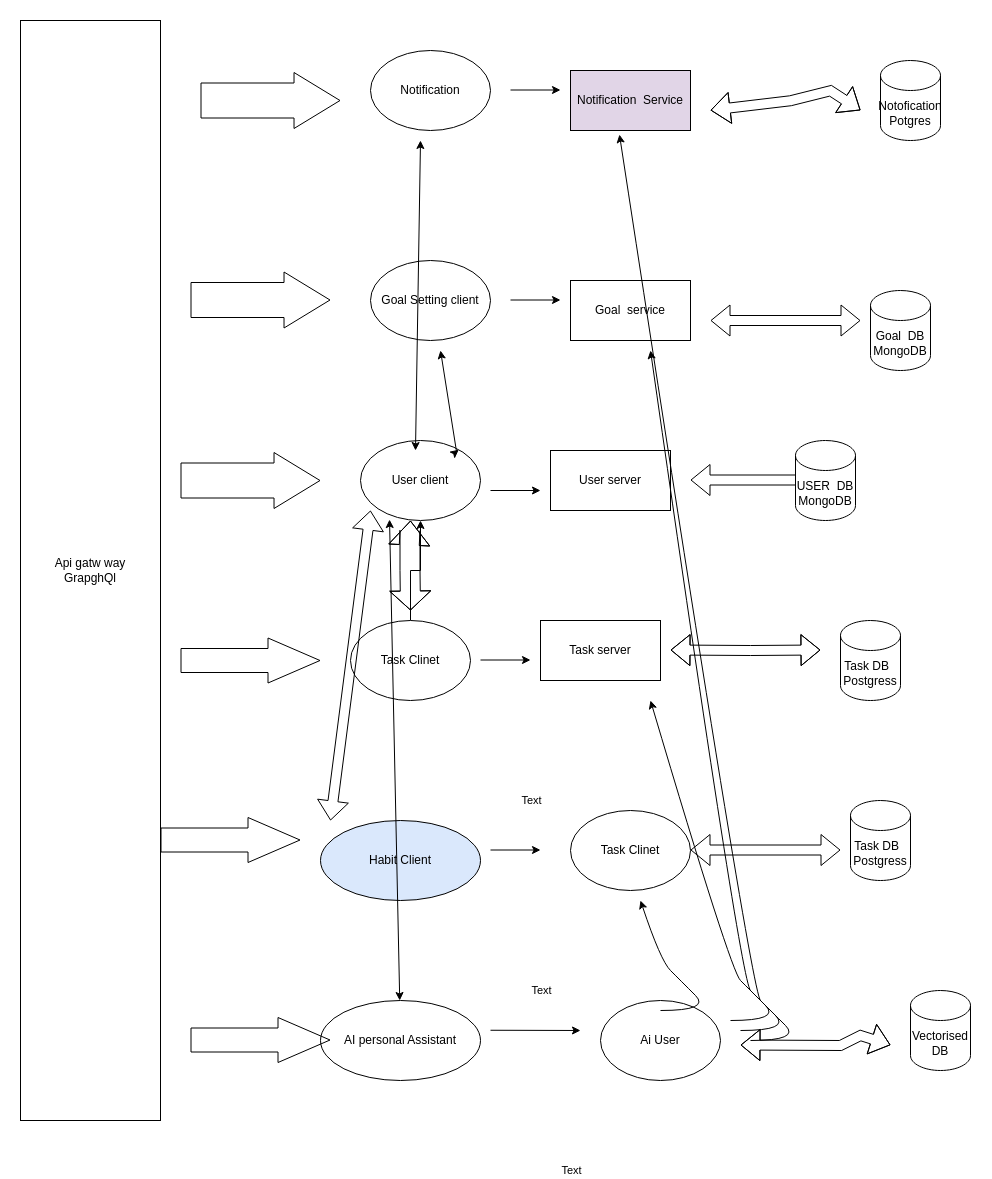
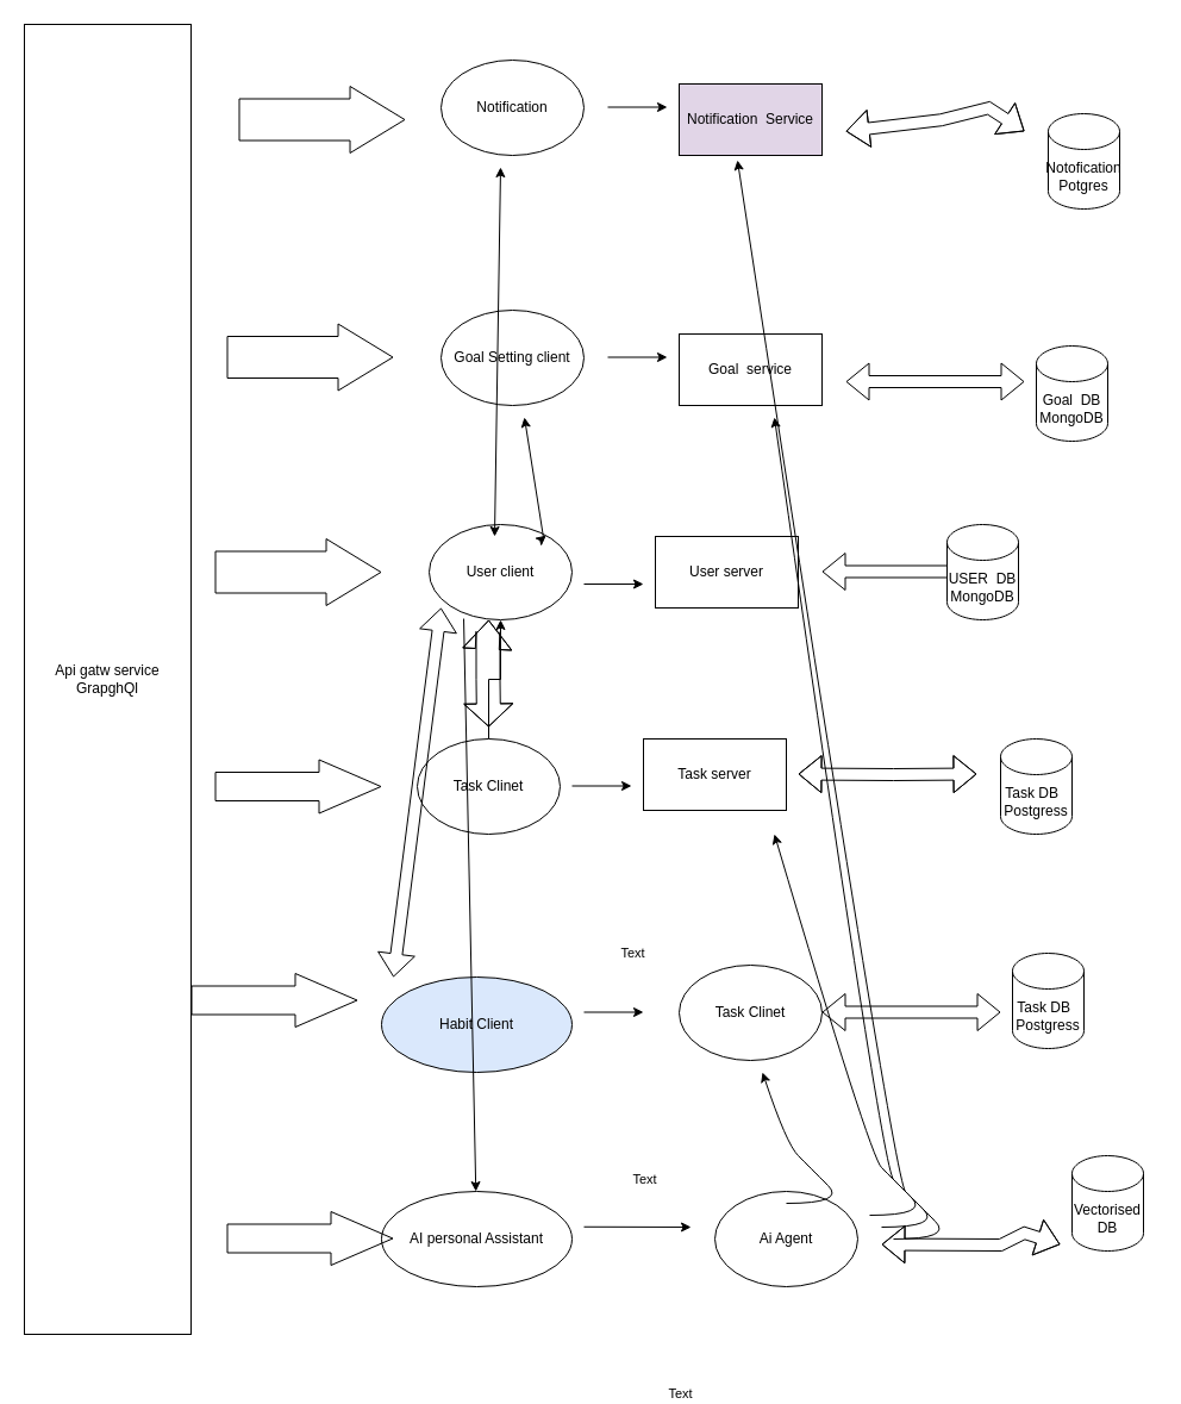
  <mxCell id="0" />
  <mxCell id="1" parent="0" />
- <mxCell id="2" value="Api gatw way&lt;div&gt;GrapghQl&lt;/div&gt;" style="rounded=0;whiteSpace=wrap;html=1;" vertex="1" parent="1"><mxGeometry x="20" y="20" width="140" height="1100" as="geometry" /></mxCell>
+ <mxCell id="2" value="Api gatw service&lt;div&gt;GrapghQl&lt;/div&gt;" style="rounded=0;whiteSpace=wrap;html=1;" vertex="1" parent="1"><mxGeometry x="20" y="20" width="140" height="1100" as="geometry" /></mxCell>
  <mxCell id="3" value="" style="shape=flexArrow;endArrow=classic;html=1;rounded=0;width=35;endSize=14.99;" edge="1" parent="1"><mxGeometry width="50" height="50" relative="1" as="geometry"><mxPoint x="180" y="480" as="sourcePoint" /><mxPoint x="320" y="480" as="targetPoint" /></mxGeometry></mxCell>
  <mxCell id="4" value="User client" style="ellipse;whiteSpace=wrap;html=1;" vertex="1" parent="1"><mxGeometry x="360" y="440" width="120" height="80" as="geometry" /></mxCell>
  <mxCell id="5" value="User server" style="rounded=0;whiteSpace=wrap;html=1;" vertex="1" parent="1"><mxGeometry x="550" y="450" width="120" height="60" as="geometry" /></mxCell>
  <mxCell id="6" value="" style="endArrow=classic;html=1;rounded=0;" edge="1" parent="1"><mxGeometry width="50" height="50" relative="1" as="geometry"><mxPoint x="490" y="490" as="sourcePoint" /><mxPoint x="540" y="490" as="targetPoint" /></mxGeometry></mxCell>
  <mxCell id="7" value="" style="shape=flexArrow;endArrow=classic;startArrow=classic;html=1;rounded=0;" edge="1" parent="1"><mxGeometry width="100" height="100" relative="1" as="geometry"><mxPoint x="690" y="479.5" as="sourcePoint" /><mxPoint x="840" y="479.5" as="targetPoint" /></mxGeometry></mxCell>
  <mxCell id="8" value="USER&amp;nbsp; DB&lt;div&gt;MongoDB&lt;/div&gt;" style="shape=cylinder3;whiteSpace=wrap;html=1;boundedLbl=1;backgroundOutline=1;size=15;" vertex="1" parent="1"><mxGeometry x="795" y="440" width="60" height="80" as="geometry" /></mxCell>
  <mxCell id="9" value="" style="shape=flexArrow;endArrow=classic;html=1;rounded=0;width=24;endSize=17;" edge="1" parent="1"><mxGeometry width="50" height="50" relative="1" as="geometry"><mxPoint x="180" y="660" as="sourcePoint" /><mxPoint x="320" y="660" as="targetPoint" /></mxGeometry></mxCell>
  <mxCell id="10" value="" style="edgeStyle=orthogonalEdgeStyle;rounded=0;orthogonalLoop=1;jettySize=auto;html=1;" edge="1" parent="1" source="11" target="4"><mxGeometry relative="1" as="geometry" /></mxCell>
  <mxCell id="11" value="Task Clinet" style="ellipse;whiteSpace=wrap;html=1;" vertex="1" parent="1"><mxGeometry x="350" y="620" width="120" height="80" as="geometry" /></mxCell>
  <mxCell id="12" value="" style="shape=flexArrow;endArrow=classic;startArrow=classic;html=1;rounded=0;width=20;endSize=7.68;" edge="1" parent="1"><mxGeometry width="100" height="100" relative="1" as="geometry"><mxPoint x="410" y="610" as="sourcePoint" /><mxPoint x="410" y="520" as="targetPoint" /><Array as="points"><mxPoint x="409.5" y="570" /><mxPoint x="409.5" y="530" /></Array></mxGeometry></mxCell>
  <mxCell id="13" value="" style="endArrow=classic;html=1;rounded=0;" edge="1" parent="1"><mxGeometry width="50" height="50" relative="1" as="geometry"><mxPoint x="480" y="659.5" as="sourcePoint" /><mxPoint x="530" y="659.5" as="targetPoint" /></mxGeometry></mxCell>
  <mxCell id="14" value="Text" style="edgeLabel;html=1;align=center;verticalAlign=middle;resizable=0;points=[];" vertex="1" connectable="0" parent="13"><mxGeometry x="0.48" y="1" relative="1" as="geometry"><mxPoint x="13" y="141" as="offset" /></mxGeometry></mxCell>
  <mxCell id="15" value="Task server" style="rounded=0;whiteSpace=wrap;html=1;" vertex="1" parent="1"><mxGeometry x="540" y="620" width="120" height="60" as="geometry" /></mxCell>
  <mxCell id="16" value="" style="shape=flexArrow;endArrow=classic;startArrow=classic;html=1;rounded=0;" edge="1" parent="1"><mxGeometry width="100" height="100" relative="1" as="geometry"><mxPoint x="670" y="649.5" as="sourcePoint" /><mxPoint x="820" y="649.5" as="targetPoint" /><Array as="points"><mxPoint x="750" y="650" /></Array></mxGeometry></mxCell>
  <mxCell id="17" value="Task DB&amp;nbsp;&amp;nbsp;&lt;div&gt;Postgress&lt;/div&gt;" style="shape=cylinder3;whiteSpace=wrap;html=1;boundedLbl=1;backgroundOutline=1;size=15;" vertex="1" parent="1"><mxGeometry x="840" y="620" width="60" height="80" as="geometry" /></mxCell>
  <mxCell id="18" value="" style="shape=flexArrow;endArrow=classic;startArrow=classic;html=1;rounded=0;" edge="1" parent="1"><mxGeometry width="100" height="100" relative="1" as="geometry"><mxPoint x="330" y="820" as="sourcePoint" /><mxPoint x="370" y="510" as="targetPoint" /></mxGeometry></mxCell>
  <mxCell id="19" value="Habit Client" style="ellipse;whiteSpace=wrap;html=1;fillColor=#dae8fc;" vertex="1" parent="1"><mxGeometry x="320" y="820" width="160" height="80" as="geometry" /></mxCell>
  <mxCell id="20" value="Task Clinet" style="ellipse;whiteSpace=wrap;html=1;" vertex="1" parent="1"><mxGeometry x="570" y="810" width="120" height="80" as="geometry" /></mxCell>
  <mxCell id="21" value="" style="endArrow=classic;html=1;rounded=0;" edge="1" parent="1"><mxGeometry width="50" height="50" relative="1" as="geometry"><mxPoint x="490" y="849.5" as="sourcePoint" /><mxPoint x="540" y="849.5" as="targetPoint" /><Array as="points" /></mxGeometry></mxCell>
  <mxCell id="22" value="Text" style="edgeLabel;html=1;align=center;verticalAlign=middle;resizable=0;points=[];" vertex="1" connectable="0" parent="21"><mxGeometry x="0.48" y="1" relative="1" as="geometry"><mxPoint x="13" y="141" as="offset" /></mxGeometry></mxCell>
  <mxCell id="23" value="" style="shape=flexArrow;endArrow=classic;startArrow=classic;html=1;rounded=0;" edge="1" parent="1"><mxGeometry width="100" height="100" relative="1" as="geometry"><mxPoint x="690" y="849.5" as="sourcePoint" /><mxPoint x="840" y="849.5" as="targetPoint" /><Array as="points" /></mxGeometry></mxCell>
  <mxCell id="24" value="Task DB&amp;nbsp;&amp;nbsp;&lt;div&gt;Postgress&lt;/div&gt;" style="shape=cylinder3;whiteSpace=wrap;html=1;boundedLbl=1;backgroundOutline=1;size=15;" vertex="1" parent="1"><mxGeometry x="850" y="800" width="60" height="80" as="geometry" /></mxCell>
  <mxCell id="25" value="Goal Setting&lt;span style=&quot;color: rgba(0, 0, 0, 0); font-family: monospace; font-size: 0px; text-align: start; text-wrap-mode: nowrap;&quot;&gt;%3CmxGraphModel%3E%3Croot%3E%3CmxCell%20id%3D%220%22%2F%3E%3CmxCell%20id%3D%221%22%20parent%3D%220%22%2F%3E%3CmxCell%20id%3D%222%22%20value%3D%22User%20client%22%20style%3D%22ellipse%3BwhiteSpace%3Dwrap%3Bhtml%3D1%3B%22%20vertex%3D%221%22%20parent%3D%221%22%3E%3CmxGeometry%20x%3D%22-510%22%20y%3D%22170%22%20width%3D%22120%22%20height%3D%2280%22%20as%3D%22geometry%22%2F%3E%3C%2FmxCell%3E%3C%2Froot%3E%3C%2FmxGraphModel%3E&lt;/span&gt;&amp;nbsp;clie&lt;span style=&quot;color: rgba(0, 0, 0, 0); font-family: monospace; font-size: 0px; text-align: start; text-wrap-mode: nowrap;&quot;&gt;%3CmxGraphModel%3E%3Croot%3E%3CmxCell%20id%3D%220%22%2F%3E%3CmxCell%20id%3D%221%22%20parent%3D%220%22%2F%3E%3CmxCell%20id%3D%222%22%20value%3D%22User%20client%22%20style%3D%22ellipse%3BwhiteSpace%3Dwrap%3Bhtml%3D1%3B%22%20vertex%3D%221%22%20parent%3D%221%22%3E%3CmxGeometry%20x%3D%22-510%22%20y%3D%22170%22%20width%3D%22120%22%20height%3D%2280%22%20as%3D%22geometry%22%2F%3E%3C%2FmxCell%3E%3C%2Froot%3E%3C%2FmxGraphModel%3E&lt;/span&gt;nt" style="ellipse;whiteSpace=wrap;html=1;" vertex="1" parent="1"><mxGeometry x="370" y="260" width="120" height="80" as="geometry" /></mxCell>
  <mxCell id="26" value="Notification" style="ellipse;whiteSpace=wrap;html=1;" vertex="1" parent="1"><mxGeometry x="370" y="50" width="120" height="80" as="geometry" /></mxCell>
  <mxCell id="27" value="AI personal Assistant" style="ellipse;whiteSpace=wrap;html=1;" vertex="1" parent="1"><mxGeometry x="320" y="1000" width="160" height="80" as="geometry" /></mxCell>
- <mxCell id="28" value="Ai User" style="ellipse;whiteSpace=wrap;html=1;" vertex="1" parent="1"><mxGeometry x="600" y="1000" width="120" height="80" as="geometry" /></mxCell>
+ <mxCell id="28" value="Ai Agent" style="ellipse;whiteSpace=wrap;html=1;" vertex="1" parent="1"><mxGeometry x="600" y="1000" width="120" height="80" as="geometry" /></mxCell>
  <mxCell id="29" value="" style="shape=flexArrow;endArrow=classic;startArrow=classic;html=1;rounded=0;" edge="1" parent="1"><mxGeometry width="100" height="100" relative="1" as="geometry"><mxPoint x="740" y="1044.5" as="sourcePoint" /><mxPoint x="890" y="1044.5" as="targetPoint" /><Array as="points"><mxPoint x="840" y="1045" /><mxPoint x="860" y="1035" /></Array></mxGeometry></mxCell>
- <mxCell id="30" value="Vectorised DB" style="shape=cylinder3;whiteSpace=wrap;html=1;boundedLbl=1;backgroundOutline=1;size=15;" vertex="1" parent="1"><mxGeometry x="910" y="990" width="60" height="80" as="geometry" /></mxCell>
- <mxCell id="31" value="" style="endArrow=classic;startArrow=classic;html=1;rounded=0;entryX=0.242;entryY=0.988;entryDx=0;entryDy=0;entryPerimeter=0;" edge="1" parent="1" source="27" target="4"><mxGeometry width="50" height="50" relative="1" as="geometry"><mxPoint x="340" y="660" as="sourcePoint" /><mxPoint x="390" y="610" as="targetPoint" /></mxGeometry></mxCell>
+ <mxCell id="30" value="Vectorised DB" style="shape=cylinder3;whiteSpace=wrap;html=1;boundedLbl=1;backgroundOutline=1;size=15;" vertex="1" parent="1"><mxGeometry x="900" y="970" width="60" height="80" as="geometry" /></mxCell>
+ <mxCell id="31" value="" style="endArrow=none;startArrow=classic;html=1;rounded=0;entryX=0.242;entryY=0.988;entryDx=0;entryDy=0;entryPerimeter=0;" edge="1" parent="1" source="27" target="4"><mxGeometry width="50" height="50" relative="1" as="geometry"><mxPoint x="340" y="660" as="sourcePoint" /><mxPoint x="390" y="610" as="targetPoint" /></mxGeometry></mxCell>
  <mxCell id="32" value="" style="endArrow=classic;html=1;rounded=0;" edge="1" parent="1"><mxGeometry width="50" height="50" relative="1" as="geometry"><mxPoint x="490" y="1029.75" as="sourcePoint" /><mxPoint x="580" y="1030" as="targetPoint" /><Array as="points" /></mxGeometry></mxCell>
  <mxCell id="33" value="Text" style="edgeLabel;html=1;align=center;verticalAlign=middle;resizable=0;points=[];" vertex="1" connectable="0" parent="32"><mxGeometry x="0.48" y="1" relative="1" as="geometry"><mxPoint x="13" y="141" as="offset" /></mxGeometry></mxCell>
  <mxCell id="34" value="" style="shape=flexArrow;endArrow=classic;html=1;rounded=0;width=24;endSize=17;" edge="1" parent="1"><mxGeometry width="50" height="50" relative="1" as="geometry"><mxPoint x="190" y="1039.5" as="sourcePoint" /><mxPoint x="330" y="1039.5" as="targetPoint" /></mxGeometry></mxCell>
  <mxCell id="35" value="" style="shape=flexArrow;endArrow=classic;html=1;rounded=0;width=24;endSize=17;" edge="1" parent="1"><mxGeometry width="50" height="50" relative="1" as="geometry"><mxPoint x="160" y="839.5" as="sourcePoint" /><mxPoint x="300" y="839.5" as="targetPoint" /></mxGeometry></mxCell>
  <mxCell id="36" value="" style="shape=flexArrow;endArrow=classic;html=1;rounded=0;width=35;endSize=14.99;" edge="1" parent="1"><mxGeometry width="50" height="50" relative="1" as="geometry"><mxPoint x="190" y="299.5" as="sourcePoint" /><mxPoint x="330" y="299.5" as="targetPoint" /></mxGeometry></mxCell>
  <mxCell id="37" value="" style="shape=flexArrow;endArrow=classic;html=1;rounded=0;width=35;endSize=14.99;" edge="1" parent="1"><mxGeometry width="50" height="50" relative="1" as="geometry"><mxPoint x="200" y="100" as="sourcePoint" /><mxPoint x="340" y="100" as="targetPoint" /></mxGeometry></mxCell>
  <mxCell id="38" value="" style="endArrow=classic;html=1;rounded=0;" edge="1" parent="1"><mxGeometry width="50" height="50" relative="1" as="geometry"><mxPoint x="510" y="299.5" as="sourcePoint" /><mxPoint x="560" y="299.5" as="targetPoint" /></mxGeometry></mxCell>
  <mxCell id="39" value="" style="endArrow=classic;html=1;rounded=0;" edge="1" parent="1"><mxGeometry width="50" height="50" relative="1" as="geometry"><mxPoint x="510" y="89.5" as="sourcePoint" /><mxPoint x="560" y="89.5" as="targetPoint" /></mxGeometry></mxCell>
  <mxCell id="40" value="Goal&amp;nbsp; service" style="rounded=0;whiteSpace=wrap;html=1;" vertex="1" parent="1"><mxGeometry x="570" y="280" width="120" height="60" as="geometry" /></mxCell>
  <mxCell id="41" value="Notification&amp;nbsp; Service" style="rounded=0;whiteSpace=wrap;html=1;fillColor=#e1d5e7;" vertex="1" parent="1"><mxGeometry x="570" y="70" width="120" height="60" as="geometry" /></mxCell>
  <mxCell id="42" value="" style="shape=flexArrow;endArrow=classic;startArrow=classic;html=1;rounded=0;" edge="1" parent="1"><mxGeometry width="100" height="100" relative="1" as="geometry"><mxPoint x="710" y="320" as="sourcePoint" /><mxPoint x="860" y="320" as="targetPoint" /></mxGeometry></mxCell>
  <mxCell id="43" value="" style="shape=flexArrow;endArrow=classic;startArrow=classic;html=1;rounded=0;" edge="1" parent="1"><mxGeometry width="100" height="100" relative="1" as="geometry"><mxPoint x="710" y="109.75" as="sourcePoint" /><mxPoint x="860" y="109.75" as="targetPoint" /><Array as="points"><mxPoint x="790" y="100.25" /><mxPoint x="830" y="90.25" /></Array></mxGeometry></mxCell>
  <mxCell id="44" value="Goal&amp;nbsp; DB&lt;div&gt;MongoDB&lt;/div&gt;" style="shape=cylinder3;whiteSpace=wrap;html=1;boundedLbl=1;backgroundOutline=1;size=15;" vertex="1" parent="1"><mxGeometry y="290" width="60" height="80" as="geometry" x="870" /></mxCell>
- <mxCell id="45" value="Notofication Potgres" style="shape=cylinder3;whiteSpace=wrap;html=1;boundedLbl=1;backgroundOutline=1;size=15;" vertex="1" parent="1"><mxGeometry x="880" y="60" width="60" height="80" as="geometry" /></mxCell>
+ <mxCell id="45" value="Notofication Potgres" style="shape=cylinder3;whiteSpace=wrap;html=1;boundedLbl=1;backgroundOutline=1;size=15;" vertex="1" parent="1"><mxGeometry x="880" y="95" width="60" height="80" as="geometry" /></mxCell>
  <mxCell id="46" value="" style="endArrow=classic;startArrow=classic;html=1;rounded=0;" edge="1" parent="1"><mxGeometry width="50" height="50" relative="1" as="geometry"><mxPoint x="415" y="450" as="sourcePoint" /><mxPoint x="420" y="140" as="targetPoint" /></mxGeometry></mxCell>
  <mxCell id="47" value="" style="endArrow=classic;startArrow=classic;html=1;rounded=0;" edge="1" parent="1" source="4"><mxGeometry width="50" height="50" relative="1" as="geometry"><mxPoint x="455" y="651" as="sourcePoint" /><mxPoint x="440" y="350" as="targetPoint" /><Array as="points"><mxPoint x="456" y="451" /></Array></mxGeometry></mxCell>
  <mxCell id="48" value="" style="curved=1;endArrow=classic;html=1;rounded=0;" edge="1" parent="1"><mxGeometry width="50" height="50" relative="1" as="geometry"><mxPoint x="660" y="1010" as="sourcePoint" /><mxPoint x="640" y="900" as="targetPoint" /><Array as="points"><mxPoint x="710" y="1010" /><mxPoint x="680" y="980" /><mxPoint x="660" y="960" /></Array></mxGeometry></mxCell>
  <mxCell id="49" value="" style="curved=1;endArrow=classic;html=1;rounded=0;" edge="1" parent="1"><mxGeometry width="50" height="50" relative="1" as="geometry"><mxPoint x="730" y="1020" as="sourcePoint" /><mxPoint x="650" y="700" as="targetPoint" /><Array as="points"><mxPoint x="780" y="1020" /><mxPoint x="750" y="990" /><mxPoint x="730" y="970" /></Array></mxGeometry></mxCell>
  <mxCell id="50" value="" style="curved=1;endArrow=classic;html=1;rounded=0;" edge="1" parent="1"><mxGeometry width="50" height="50" relative="1" as="geometry"><mxPoint x="740" y="1030" as="sourcePoint" /><mxPoint x="650" y="350" as="targetPoint" /><Array as="points"><mxPoint x="790" y="1030" /><mxPoint x="760" y="1000" /><mxPoint x="740" y="980" /></Array></mxGeometry></mxCell>
  <mxCell id="51" value="" style="curved=1;endArrow=classic;html=1;rounded=0;entryX=0.408;entryY=1.067;entryDx=0;entryDy=0;entryPerimeter=0;" edge="1" parent="1" target="41"><mxGeometry width="50" height="50" relative="1" as="geometry"><mxPoint x="750" y="1040" as="sourcePoint" /><mxPoint x="670" y="720" as="targetPoint" /><Array as="points"><mxPoint x="800" y="1040" /><mxPoint x="770" y="1010" /><mxPoint x="750" y="990" /></Array></mxGeometry></mxCell>
